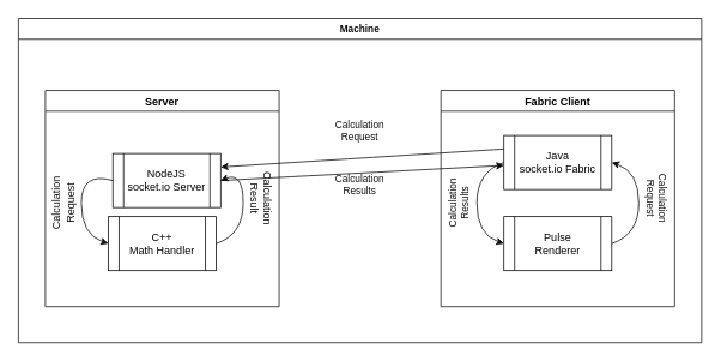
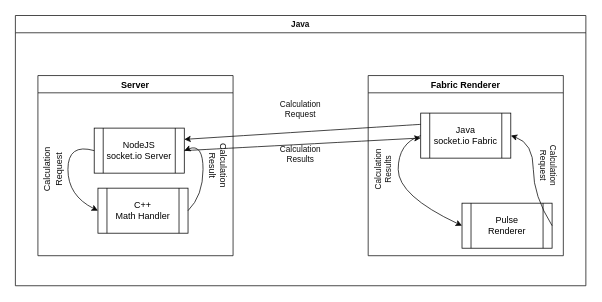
  <mxCell id="0" />
  <mxCell id="1" parent="0" />
  <mxCell id="2" value="Server" style="swimlane;rounded=0;fontColor=default;labelBorderColor=none;strokeColor=#0F0F0F;" vertex="1" parent="1"><mxGeometry x="50" y="100" width="260" height="240" as="geometry"><mxRectangle x="70" y="224" width="70" height="23" as="alternateBounds" /></mxGeometry></mxCell>
  <mxCell id="3" value="NodeJS&lt;br&gt;socket.io Server" style="shape=process;whiteSpace=wrap;html=1;backgroundOutline=1;rounded=0;fontColor=default;" vertex="1" parent="2"><mxGeometry x="75" y="70" width="120" height="60" as="geometry" /></mxCell>
- <mxCell id="4" value="C++&lt;br&gt;Math Handler" style="shape=process;whiteSpace=wrap;html=1;backgroundOutline=1;rounded=0;glass=0;sketch=0;fontColor=default;" vertex="1" parent="2"><mxGeometry x="70" y="140" width="120" height="60" as="geometry" /></mxCell>
+ <mxCell id="4" value="C++&lt;br&gt;Math Handler" style="shape=process;whiteSpace=wrap;html=1;backgroundOutline=1;rounded=0;glass=0;sketch=0;fontColor=default;" vertex="1" parent="2"><mxGeometry x="80" y="150" width="120" height="60" as="geometry" /></mxCell>
  <mxCell id="5" value="" style="endArrow=classic;html=1;exitX=1;exitY=0.5;exitDx=0;exitDy=0;entryX=1;entryY=0.5;entryDx=0;entryDy=0;rounded=0;curved=1;fontColor=#0F0F0F;strokeColor=#080808;shadow=0;" edge="1" parent="2" source="4" target="3"><mxGeometry width="50" height="50" relative="1" as="geometry"><mxPoint x="340" y="160" as="sourcePoint" /><mxPoint x="390" y="110" as="targetPoint" /><Array as="points"><mxPoint x="220" y="160" /><mxPoint x="220" y="90" /></Array></mxGeometry></mxCell>
  <mxCell id="6" value="Calculation&lt;br&gt;Result" style="text;html=1;strokeColor=none;fillColor=none;align=center;verticalAlign=middle;whiteSpace=wrap;rounded=0;rotation=90;fontColor=#0F0F0F;" vertex="1" parent="2"><mxGeometry x="210" y="105" width="60" height="30" as="geometry" /></mxCell>
  <mxCell id="7" value="" style="endArrow=classic;html=1;exitX=0;exitY=0.5;exitDx=0;exitDy=0;entryX=0;entryY=0.5;entryDx=0;entryDy=0;rounded=0;curved=1;fontColor=#0F0F0F;strokeColor=#080808;shadow=0;" edge="1" parent="2" source="3" target="4"><mxGeometry width="50" height="50" relative="1" as="geometry"><mxPoint x="30" y="230" as="sourcePoint" /><mxPoint x="380" y="110" as="targetPoint" /><Array as="points"><mxPoint x="40" y="90" /><mxPoint x="40" y="160" /></Array></mxGeometry></mxCell>
  <mxCell id="8" value="Calculation Request" style="text;html=1;strokeColor=none;fillColor=none;align=center;verticalAlign=middle;whiteSpace=wrap;rounded=0;rotation=-90;fontColor=#0F0F0F;" vertex="1" parent="2"><mxGeometry x="-10" y="110" width="60" height="30" as="geometry" /></mxCell>
- <mxCell id="9" value="Machine" style="swimlane;rounded=0;shadow=0;glass=0;fontSize=11;strokeColor=#0F0F0F;fillColor=none;gradientColor=none;fontColor=#0F0F0F;labelBorderColor=none;" vertex="1" parent="2"><mxGeometry x="-30" y="-80" width="760" height="360" as="geometry" /></mxCell>
- <mxCell id="10" value="Fabric Client" style="swimlane;gradientColor=none;shadow=0;glass=0;swimlaneLine=1;rounded=0;fontColor=default;labelBorderColor=none;strokeColor=#0F0F0F;" vertex="1" parent="1"><mxGeometry x="490" y="100" width="260" height="240" as="geometry"><mxRectangle x="510" y="224" width="110" height="23" as="alternateBounds" /></mxGeometry></mxCell>
+ <mxCell id="9" value="Java" style="swimlane;rounded=0;shadow=0;glass=0;fontSize=11;strokeColor=#0F0F0F;fillColor=none;gradientColor=none;fontColor=#0F0F0F;labelBorderColor=none;" vertex="1" parent="2"><mxGeometry x="-30" y="-80" width="760" height="360" as="geometry" /></mxCell>
+ <mxCell id="10" value="Fabric Renderer" style="swimlane;gradientColor=none;shadow=0;glass=0;swimlaneLine=1;rounded=0;fontColor=default;labelBorderColor=none;strokeColor=#0F0F0F;" vertex="1" parent="1"><mxGeometry x="490" y="100" width="260" height="240" as="geometry"><mxRectangle x="510" y="224" width="110" height="23" as="alternateBounds" /></mxGeometry></mxCell>
  <mxCell id="11" value="Java&lt;br&gt;socket.io Fabric" style="shape=process;whiteSpace=wrap;html=1;backgroundOutline=1;rounded=0;fontColor=default;" vertex="1" parent="10"><mxGeometry x="70" y="50" width="120" height="60" as="geometry" /></mxCell>
- <mxCell id="12" value="Pulse&lt;br&gt;Renderer" style="shape=process;whiteSpace=wrap;html=1;backgroundOutline=1;rounded=0;fontColor=default;" vertex="1" parent="10"><mxGeometry x="70" y="140" width="120" height="60" as="geometry" /></mxCell>
+ <mxCell id="12" value="Pulse&lt;br&gt;Renderer" style="shape=process;whiteSpace=wrap;html=1;backgroundOutline=1;rounded=0;fontColor=default;" vertex="1" parent="10"><mxGeometry x="125" y="170" width="120" height="60" as="geometry" /></mxCell>
  <mxCell id="13" value="" style="endArrow=classic;html=1;exitX=1;exitY=0.5;exitDx=0;exitDy=0;entryX=1;entryY=0.5;entryDx=0;entryDy=0;rounded=0;curved=1;fontColor=#0F0F0F;strokeColor=#080808;shadow=0;" edge="1" parent="10" source="12" target="11"><mxGeometry width="50" height="50" relative="1" as="geometry"><mxPoint x="250" y="210" as="sourcePoint" /><mxPoint x="300" y="160" as="targetPoint" /><Array as="points"><mxPoint x="220" y="160" /><mxPoint x="220" y="90" /></Array></mxGeometry></mxCell>
  <mxCell id="14" value="Calculation Request" style="text;html=1;strokeColor=none;fillColor=none;align=center;verticalAlign=middle;whiteSpace=wrap;rounded=0;rotation=90;glass=0;shadow=0;fontSize=11;fontColor=#0F0F0F;" vertex="1" parent="10"><mxGeometry x="210" y="105" width="60" height="30" as="geometry" /></mxCell>
  <mxCell id="15" value="" style="endArrow=classic;html=1;entryX=0;entryY=0.5;entryDx=0;entryDy=0;exitX=0;exitY=0.5;exitDx=0;exitDy=0;rounded=0;curved=1;fontColor=#0F0F0F;strokeColor=#080808;shadow=0;" edge="1" parent="10" source="11" target="12"><mxGeometry width="50" height="50" relative="1" as="geometry"><mxPoint x="120" y="160" as="sourcePoint" /><mxPoint x="170" y="110" as="targetPoint" /><Array as="points"><mxPoint x="40" y="90" /><mxPoint x="40" y="160" /></Array></mxGeometry></mxCell>
  <mxCell id="16" value="Calculation&lt;br style=&quot;font-size: 11px;&quot;&gt;Results" style="text;html=1;strokeColor=none;fillColor=none;align=center;verticalAlign=middle;whiteSpace=wrap;rounded=0;rotation=-90;fontSize=11;fontColor=#0F0F0F;" vertex="1" parent="10"><mxGeometry x="-10" y="110" width="60" height="30" as="geometry" /></mxCell>
  <mxCell id="17" value="Calculation Request" style="text;html=1;strokeColor=none;fillColor=none;align=center;verticalAlign=middle;whiteSpace=wrap;rounded=0;rotation=0;glass=0;shadow=0;fontSize=11;fontColor=#0F0F0F;" vertex="1" parent="1"><mxGeometry x="370" y="130" width="60" height="30" as="geometry" /></mxCell>
  <mxCell id="18" value="" style="endArrow=classic;html=1;fontSize=11;exitX=0;exitY=0.25;exitDx=0;exitDy=0;entryX=1;entryY=0.25;entryDx=0;entryDy=0;rounded=0;curved=1;fontColor=#0F0F0F;strokeColor=#080808;shadow=0;" edge="1" parent="1" source="11" target="3"><mxGeometry width="50" height="50" relative="1" as="geometry"><mxPoint x="360" y="240" as="sourcePoint" /><mxPoint x="410" y="190" as="targetPoint" /></mxGeometry></mxCell>
  <mxCell id="19" style="edgeStyle=none;html=1;exitX=1;exitY=0.5;exitDx=0;exitDy=0;fontSize=11;rounded=0;curved=1;fontColor=#0F0F0F;strokeColor=#080808;shadow=0;" edge="1" parent="1" source="3" target="11"><mxGeometry relative="1" as="geometry" /></mxCell>
  <mxCell id="20" value="Calculation&lt;br&gt;Results" style="text;html=1;strokeColor=none;fillColor=none;align=center;verticalAlign=middle;whiteSpace=wrap;rounded=0;shadow=0;glass=0;fontSize=11;fontColor=#0F0F0F;" vertex="1" parent="1"><mxGeometry x="370" y="190" width="60" height="30" as="geometry" /></mxCell>
